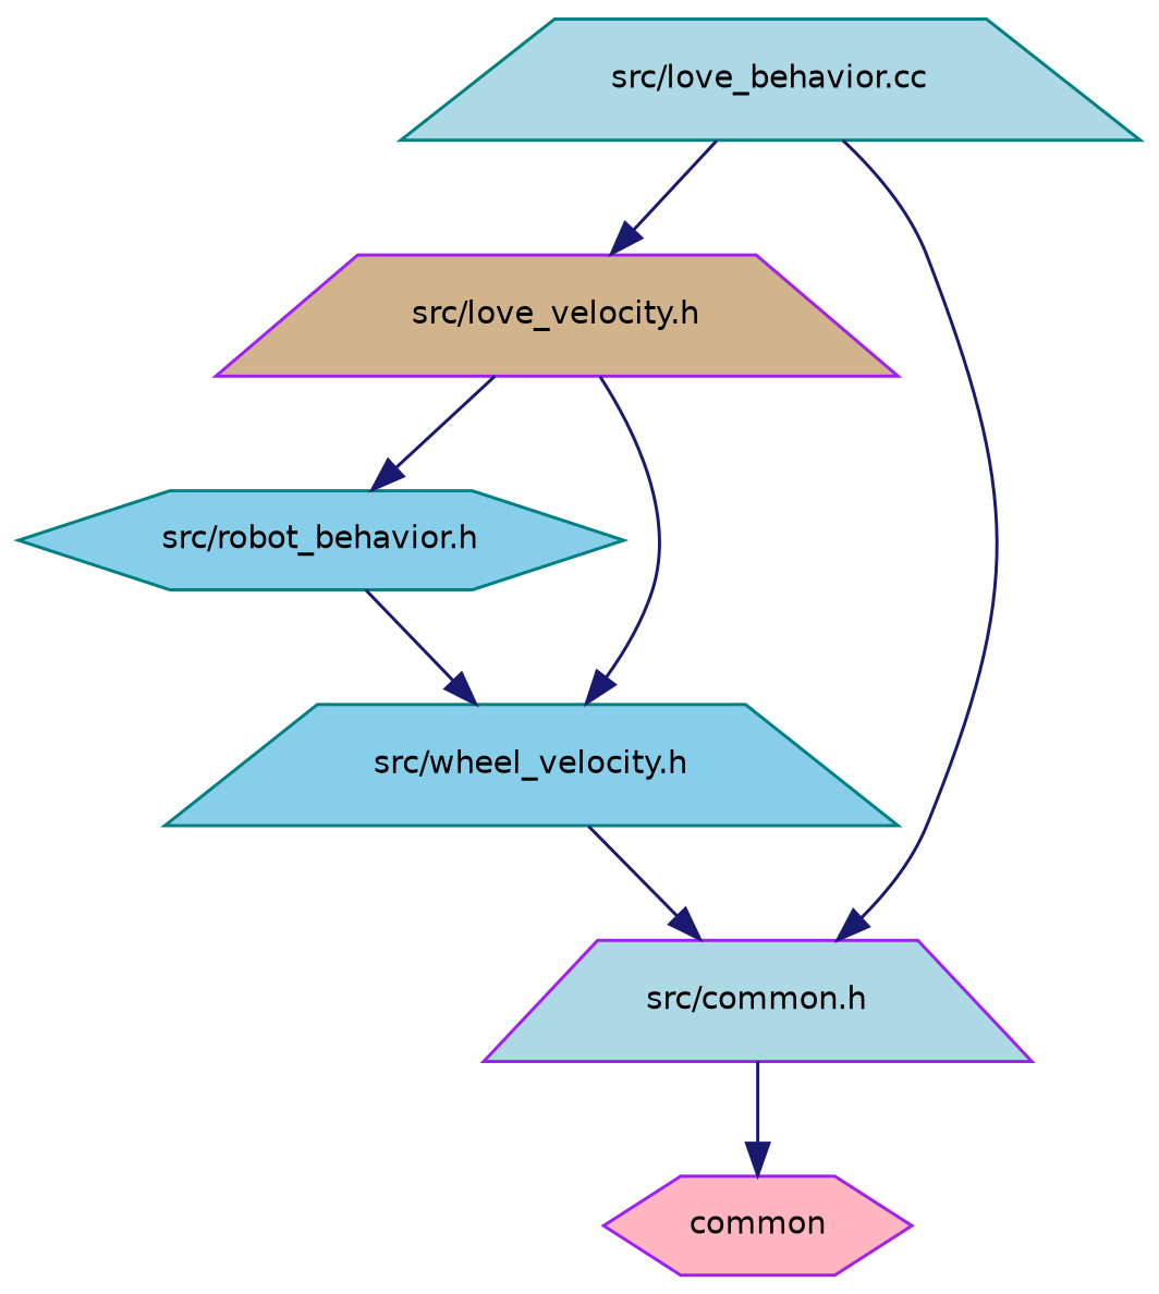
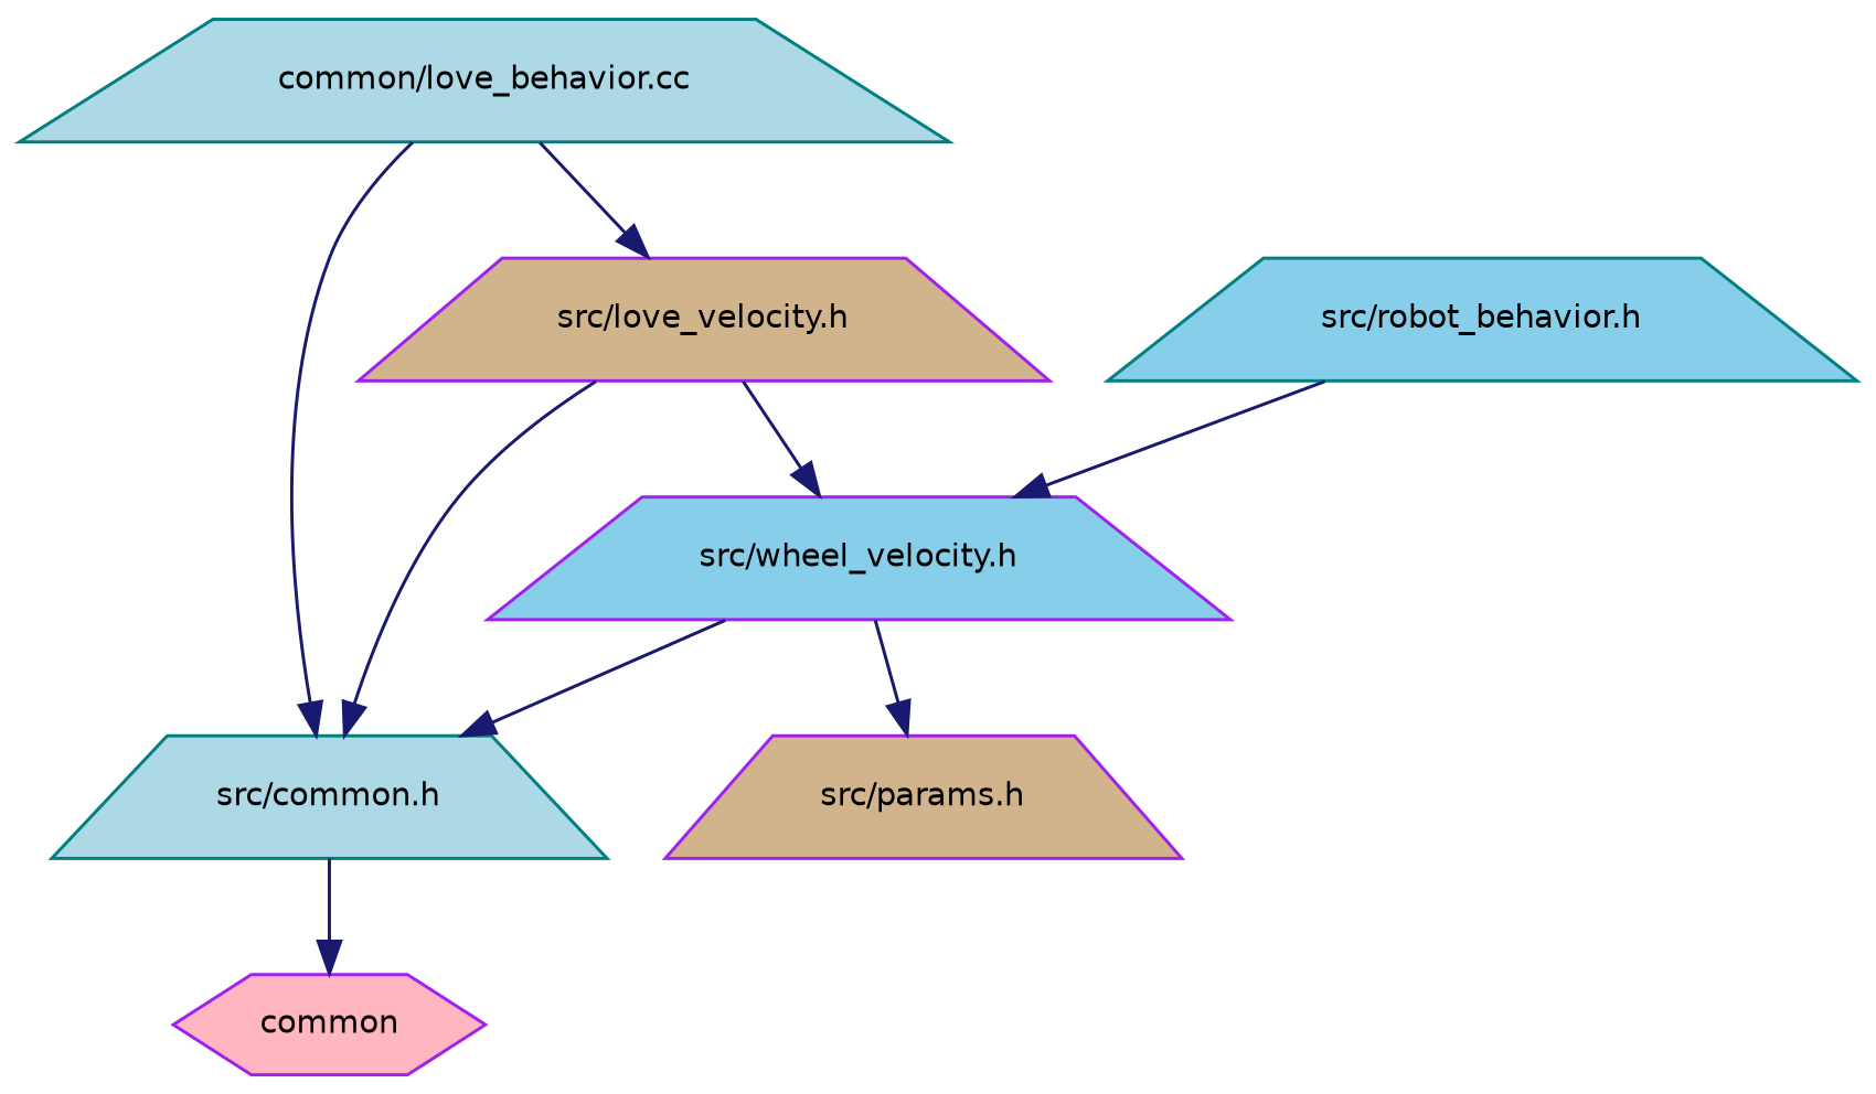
  digraph {
    node [color=purple fillcolor=lightblue fontname=Helvetica fontsize=10 shape=trapezium style=filled]
    edge [color=midnightblue fontname=Helvetica fontsize=10 labelfontname=Helvetica labelfontsize=10 style=solid]
-   n1 [color=teal fontcolor=black height=0.2 label="src/love_behavior.cc" width=0.4]
+   n1 [color=teal fontcolor=black height=0.2 label="common/love_behavior.cc" width=0.4]
    n2 [fillcolor=tan height=0.2 label="src/love_velocity.h" width=0.4]
-   n3 [height=0.2 label="src/common.h" width=0.4]
-   n4 [color=teal fillcolor=skyblue height=0.2 label="src/robot_behavior.h" shape=hexagon width=0.4]
-   n5 [color=teal fillcolor=skyblue height=0.2 label="src/wheel_velocity.h" width=0.4]
+   n3 [color=teal height=0.2 label="src/common.h" width=0.4]
+   n4 [color=teal fillcolor=skyblue height=0.2 label="src/robot_behavior.h" width=0.4]
+   n5 [fillcolor=skyblue height=0.2 label="src/wheel_velocity.h" width=0.4]
+   n6 [fillcolor=tan height=0.2 label="src/params.h" width=0.4]
    n7 [fillcolor=lightpink height=0.2 label=common shape=hexagon width=0.4]
    n1 -> n2
    n1 -> n3
-   n2 -> n4
+   n2 -> n3
    n2 -> n5
    n3 -> n7
    n4 -> n5
    n5 -> n3
+   n5 -> n6
  }
